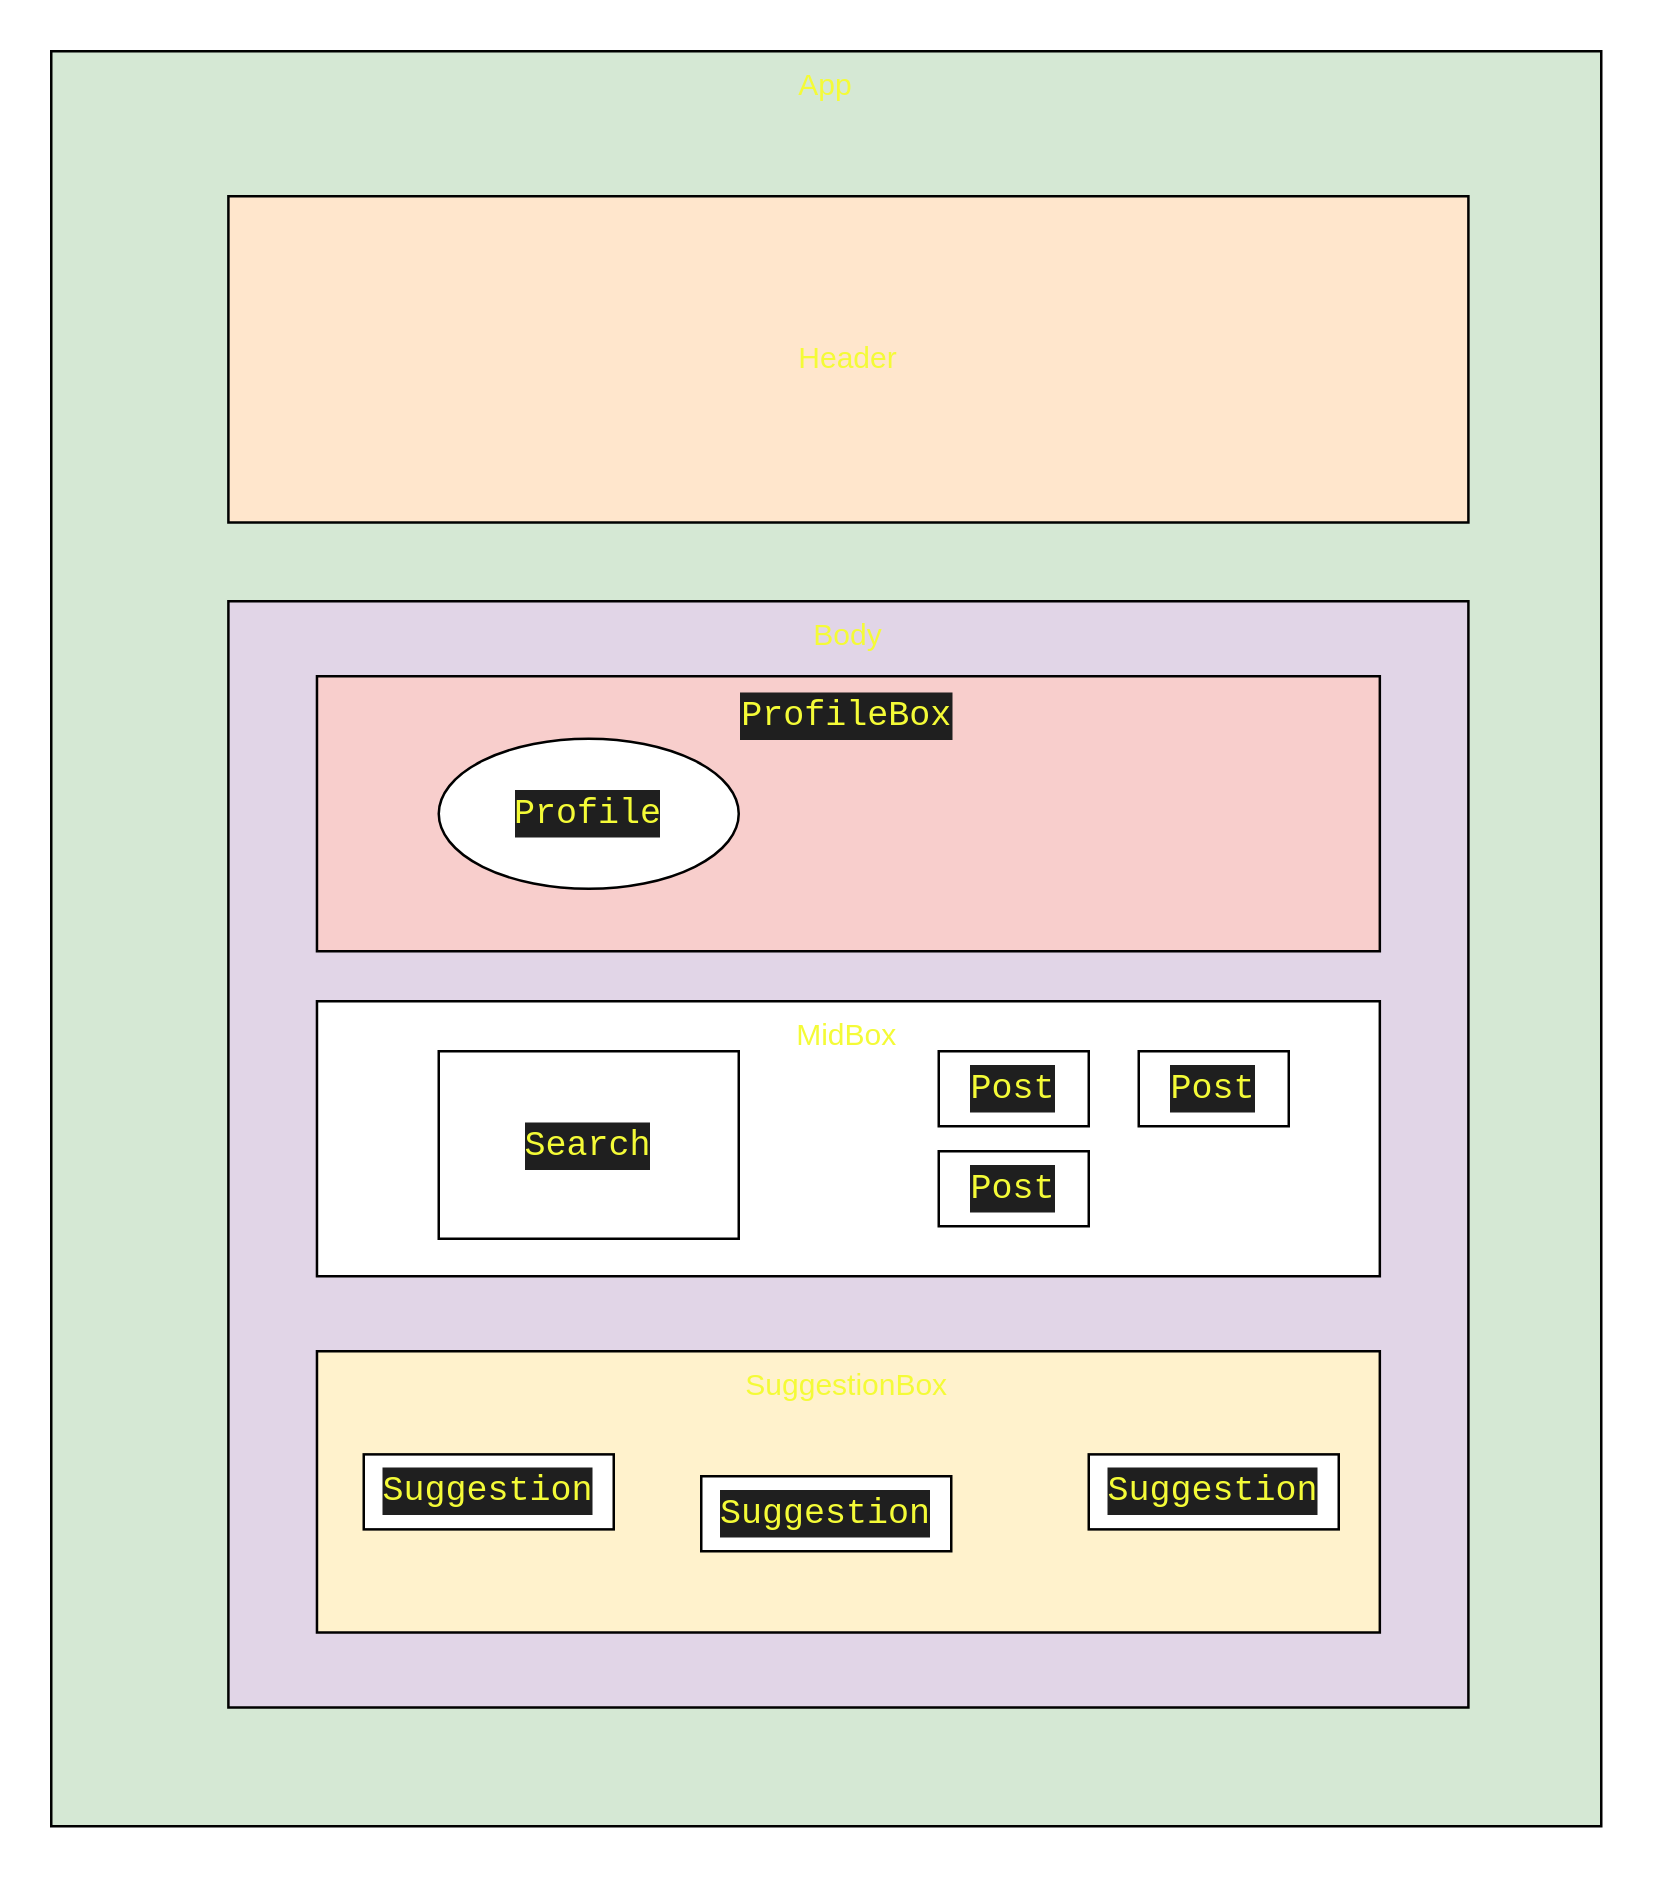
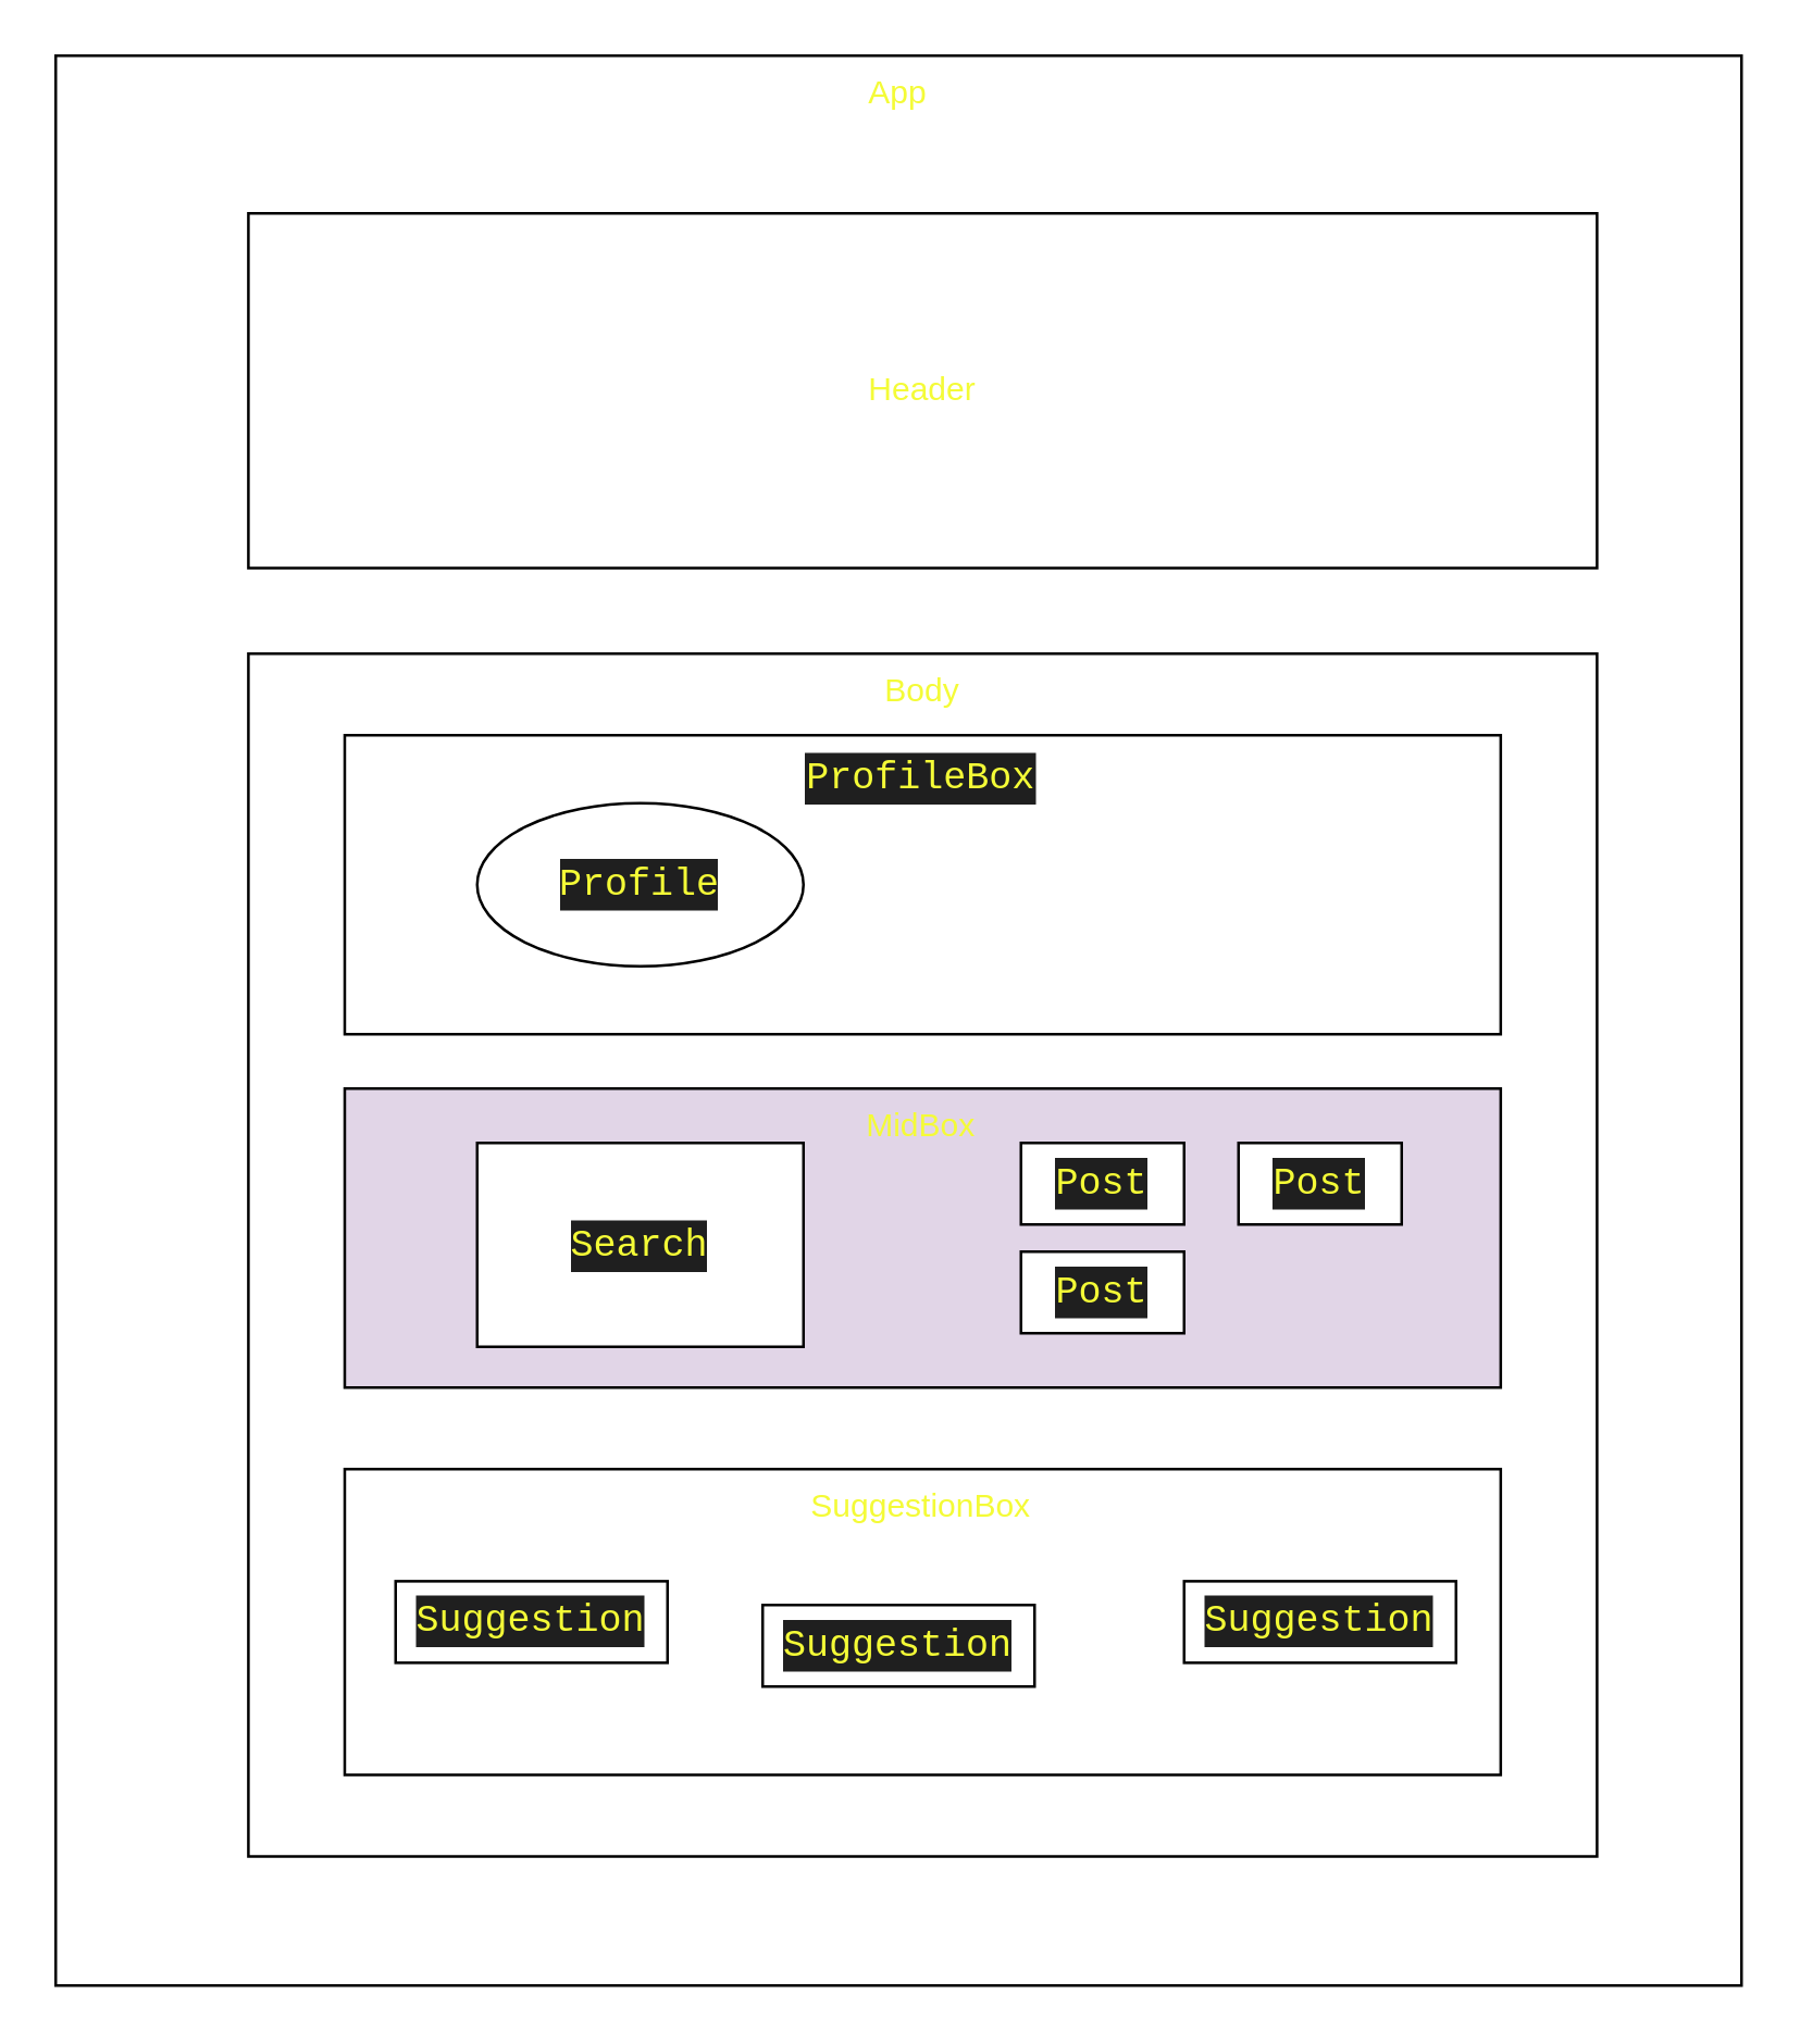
  <mxCell id="0" />
  <mxCell id="1" parent="0" />
- <mxCell id="2" value="App" style="rounded=0;whiteSpace=wrap;html=1;verticalAlign=top;container=0;fontColor=#f4fb37;fillColor=#d5e8d4;" vertex="1" parent="1"><mxGeometry x="20" y="20" width="620" height="710" as="geometry" /></mxCell>
- <mxCell id="3" value="Header" style="rounded=0;whiteSpace=wrap;html=1;verticalAlign=middle;container=0;fontColor=#f4fb37;fillColor=#ffe6cc;" vertex="1" parent="1"><mxGeometry x="90.857" y="78" width="496" height="130.5" as="geometry" /></mxCell>
- <mxCell id="4" value="Body" style="rounded=0;whiteSpace=wrap;html=1;verticalAlign=top;container=0;fontColor=#f4fb37;fillColor=#e1d5e7;" vertex="1" parent="1"><mxGeometry x="90.86" y="240" width="496" height="442.5" as="geometry" /></mxCell>
- <mxCell id="5" value="&lt;div style=&quot;background-color: rgb(31, 31, 31); font-family: Consolas, &amp;quot;Courier New&amp;quot;, monospace; font-size: 14px; line-height: 19px;&quot;&gt;&lt;span style=&quot;&quot;&gt;ProfileBox&lt;/span&gt;&lt;/div&gt;" style="rounded=0;whiteSpace=wrap;html=1;container=0;horizontal=1;verticalAlign=top;fontColor=#f4fb37;fillColor=#f8cecc;" vertex="1" parent="1"><mxGeometry x="126.29" y="270" width="425.14" height="110" as="geometry" /></mxCell>
- <mxCell id="6" value="MidBox" style="rounded=0;whiteSpace=wrap;html=1;container=0;verticalAlign=top;fontColor=#f4fb37;" vertex="1" parent="1"><mxGeometry x="126.29" y="400" width="425.14" height="110" as="geometry" /></mxCell>
- <mxCell id="7" value="SuggestionBox" style="rounded=0;whiteSpace=wrap;html=1;container=0;verticalAlign=top;fontColor=#f4fb37;fillColor=#fff2cc;" vertex="1" parent="1"><mxGeometry x="126.29" y="540" width="425.14" height="112.5" as="geometry" /></mxCell>
+ <mxCell id="2" value="App" style="rounded=0;whiteSpace=wrap;html=1;verticalAlign=top;container=0;fontColor=#f4fb37;" vertex="1" parent="1"><mxGeometry x="20" y="20" width="620" height="710" as="geometry" /></mxCell>
+ <mxCell id="3" value="Header" style="rounded=0;whiteSpace=wrap;html=1;verticalAlign=middle;container=0;fontColor=#f4fb37;" vertex="1" parent="1"><mxGeometry x="90.857" y="78" width="496" height="130.5" as="geometry" /></mxCell>
+ <mxCell id="4" value="Body" style="rounded=0;whiteSpace=wrap;html=1;verticalAlign=top;container=0;fontColor=#f4fb37;" vertex="1" parent="1"><mxGeometry x="90.86" y="240" width="496" height="442.5" as="geometry" /></mxCell>
+ <mxCell id="5" value="&lt;div style=&quot;background-color: rgb(31, 31, 31); font-family: Consolas, &amp;quot;Courier New&amp;quot;, monospace; font-size: 14px; line-height: 19px;&quot;&gt;&lt;span style=&quot;&quot;&gt;ProfileBox&lt;/span&gt;&lt;/div&gt;" style="rounded=0;whiteSpace=wrap;html=1;container=0;horizontal=1;verticalAlign=top;fontColor=#f4fb37;" vertex="1" parent="1"><mxGeometry x="126.29" y="270" width="425.14" height="110" as="geometry" /></mxCell>
+ <mxCell id="6" value="MidBox" style="rounded=0;whiteSpace=wrap;html=1;container=0;verticalAlign=top;fontColor=#f4fb37;fillColor=#e1d5e7;" vertex="1" parent="1"><mxGeometry x="126.29" y="400" width="425.14" height="110" as="geometry" /></mxCell>
+ <mxCell id="7" value="SuggestionBox" style="rounded=0;whiteSpace=wrap;html=1;container=0;verticalAlign=top;fontColor=#f4fb37;" vertex="1" parent="1"><mxGeometry x="126.29" y="540" width="425.14" height="112.5" as="geometry" /></mxCell>
  <mxCell id="8" value="&lt;div style=&quot;background-color: rgb(31, 31, 31); font-family: Consolas, &amp;quot;Courier New&amp;quot;, monospace; font-size: 14px; line-height: 19px;&quot;&gt;&lt;span style=&quot;&quot;&gt;Profile&lt;/span&gt;&lt;/div&gt;" style="ellipse;whiteSpace=wrap;html=1;fontColor=#f4fb37;" vertex="1" parent="1"><mxGeometry x="175" y="295" width="120" height="60" as="geometry" /></mxCell>
  <mxCell id="9" value="&lt;div style=&quot;background-color: rgb(31, 31, 31); font-family: Consolas, &amp;quot;Courier New&amp;quot;, monospace; font-size: 14px; line-height: 19px;&quot;&gt;&lt;span style=&quot;&quot;&gt;Search&lt;/span&gt;&lt;/div&gt;" style="rounded=0;whiteSpace=wrap;html=1;fontColor=#f4fb37;" vertex="1" parent="1"><mxGeometry x="175" y="420" width="120" height="75" as="geometry" /></mxCell>
  <mxCell id="10" value="&lt;div style=&quot;background-color: rgb(31, 31, 31); font-family: Consolas, &amp;quot;Courier New&amp;quot;, monospace; font-size: 14px; line-height: 19px;&quot;&gt;&lt;span style=&quot;&quot;&gt;Post&lt;/span&gt;&lt;/div&gt;" style="rounded=0;whiteSpace=wrap;html=1;fontColor=#f4fb37;" vertex="1" parent="1"><mxGeometry x="375" y="420" width="60" height="30" as="geometry" /></mxCell>
  <mxCell id="11" value="&lt;div style=&quot;background-color: rgb(31, 31, 31); font-family: Consolas, &amp;quot;Courier New&amp;quot;, monospace; font-size: 14px; line-height: 19px;&quot;&gt;&lt;span style=&quot;&quot;&gt;Post&lt;/span&gt;&lt;/div&gt;" style="rounded=0;whiteSpace=wrap;html=1;fontColor=#f4fb37;" vertex="1" parent="1"><mxGeometry x="375" y="460" width="60" height="30" as="geometry" /></mxCell>
  <mxCell id="12" value="&lt;div style=&quot;background-color: rgb(31, 31, 31); font-family: Consolas, &amp;quot;Courier New&amp;quot;, monospace; font-size: 14px; line-height: 19px;&quot;&gt;&lt;span style=&quot;&quot;&gt;Post&lt;/span&gt;&lt;/div&gt;" style="rounded=0;whiteSpace=wrap;html=1;fontColor=#f4fb37;" vertex="1" parent="1"><mxGeometry x="455" y="420" width="60" height="30" as="geometry" /></mxCell>
  <mxCell id="13" value="&lt;div style=&quot;background-color: rgb(31, 31, 31); font-family: Consolas, &amp;quot;Courier New&amp;quot;, monospace; font-size: 14px; line-height: 19px;&quot;&gt;&lt;div style=&quot;line-height: 19px;&quot;&gt;&lt;span style=&quot;&quot;&gt;Suggestion&lt;/span&gt;&lt;/div&gt;&lt;/div&gt;" style="rounded=0;whiteSpace=wrap;html=1;fontColor=#f4fb37;" vertex="1" parent="1"><mxGeometry x="145" y="581.25" width="100" height="30" as="geometry" /></mxCell>
  <mxCell id="14" value="&lt;div style=&quot;background-color: rgb(31, 31, 31); font-family: Consolas, &amp;quot;Courier New&amp;quot;, monospace; font-size: 14px; line-height: 19px;&quot;&gt;&lt;div style=&quot;line-height: 19px;&quot;&gt;&lt;span style=&quot;&quot;&gt;Suggestion&lt;/span&gt;&lt;/div&gt;&lt;/div&gt;" style="rounded=0;whiteSpace=wrap;html=1;fontColor=#f4fb37;" vertex="1" parent="1"><mxGeometry x="280" y="590" width="100" height="30" as="geometry" /></mxCell>
  <mxCell id="15" value="&lt;div style=&quot;background-color: rgb(31, 31, 31); font-family: Consolas, &amp;quot;Courier New&amp;quot;, monospace; font-size: 14px; line-height: 19px;&quot;&gt;&lt;div style=&quot;line-height: 19px;&quot;&gt;&lt;span style=&quot;&quot;&gt;Suggestion&lt;/span&gt;&lt;/div&gt;&lt;/div&gt;" style="rounded=0;whiteSpace=wrap;html=1;fontColor=#f4fb37;" vertex="1" parent="1"><mxGeometry x="435" y="581.25" width="100" height="30" as="geometry" /></mxCell>
